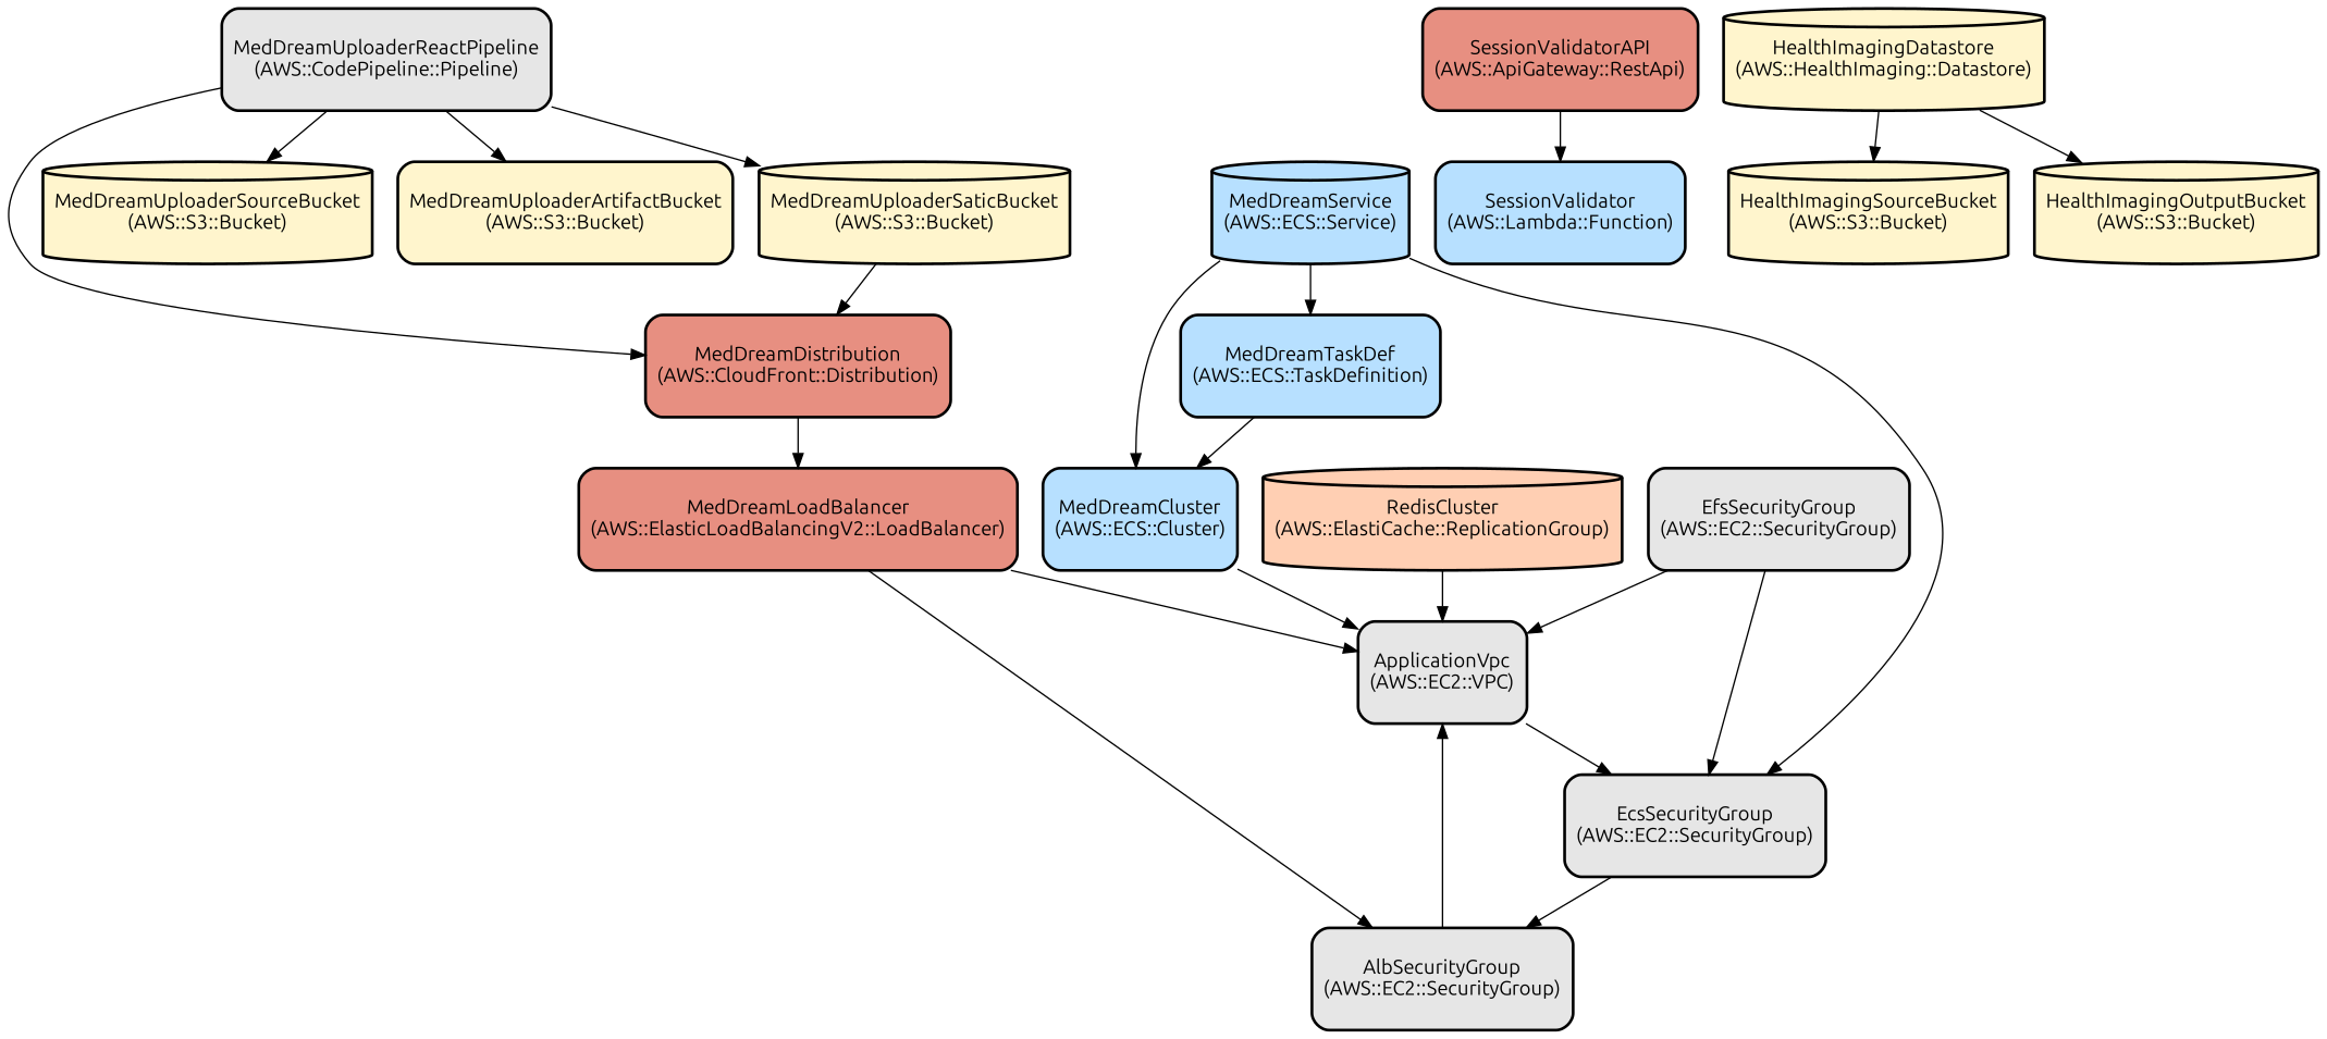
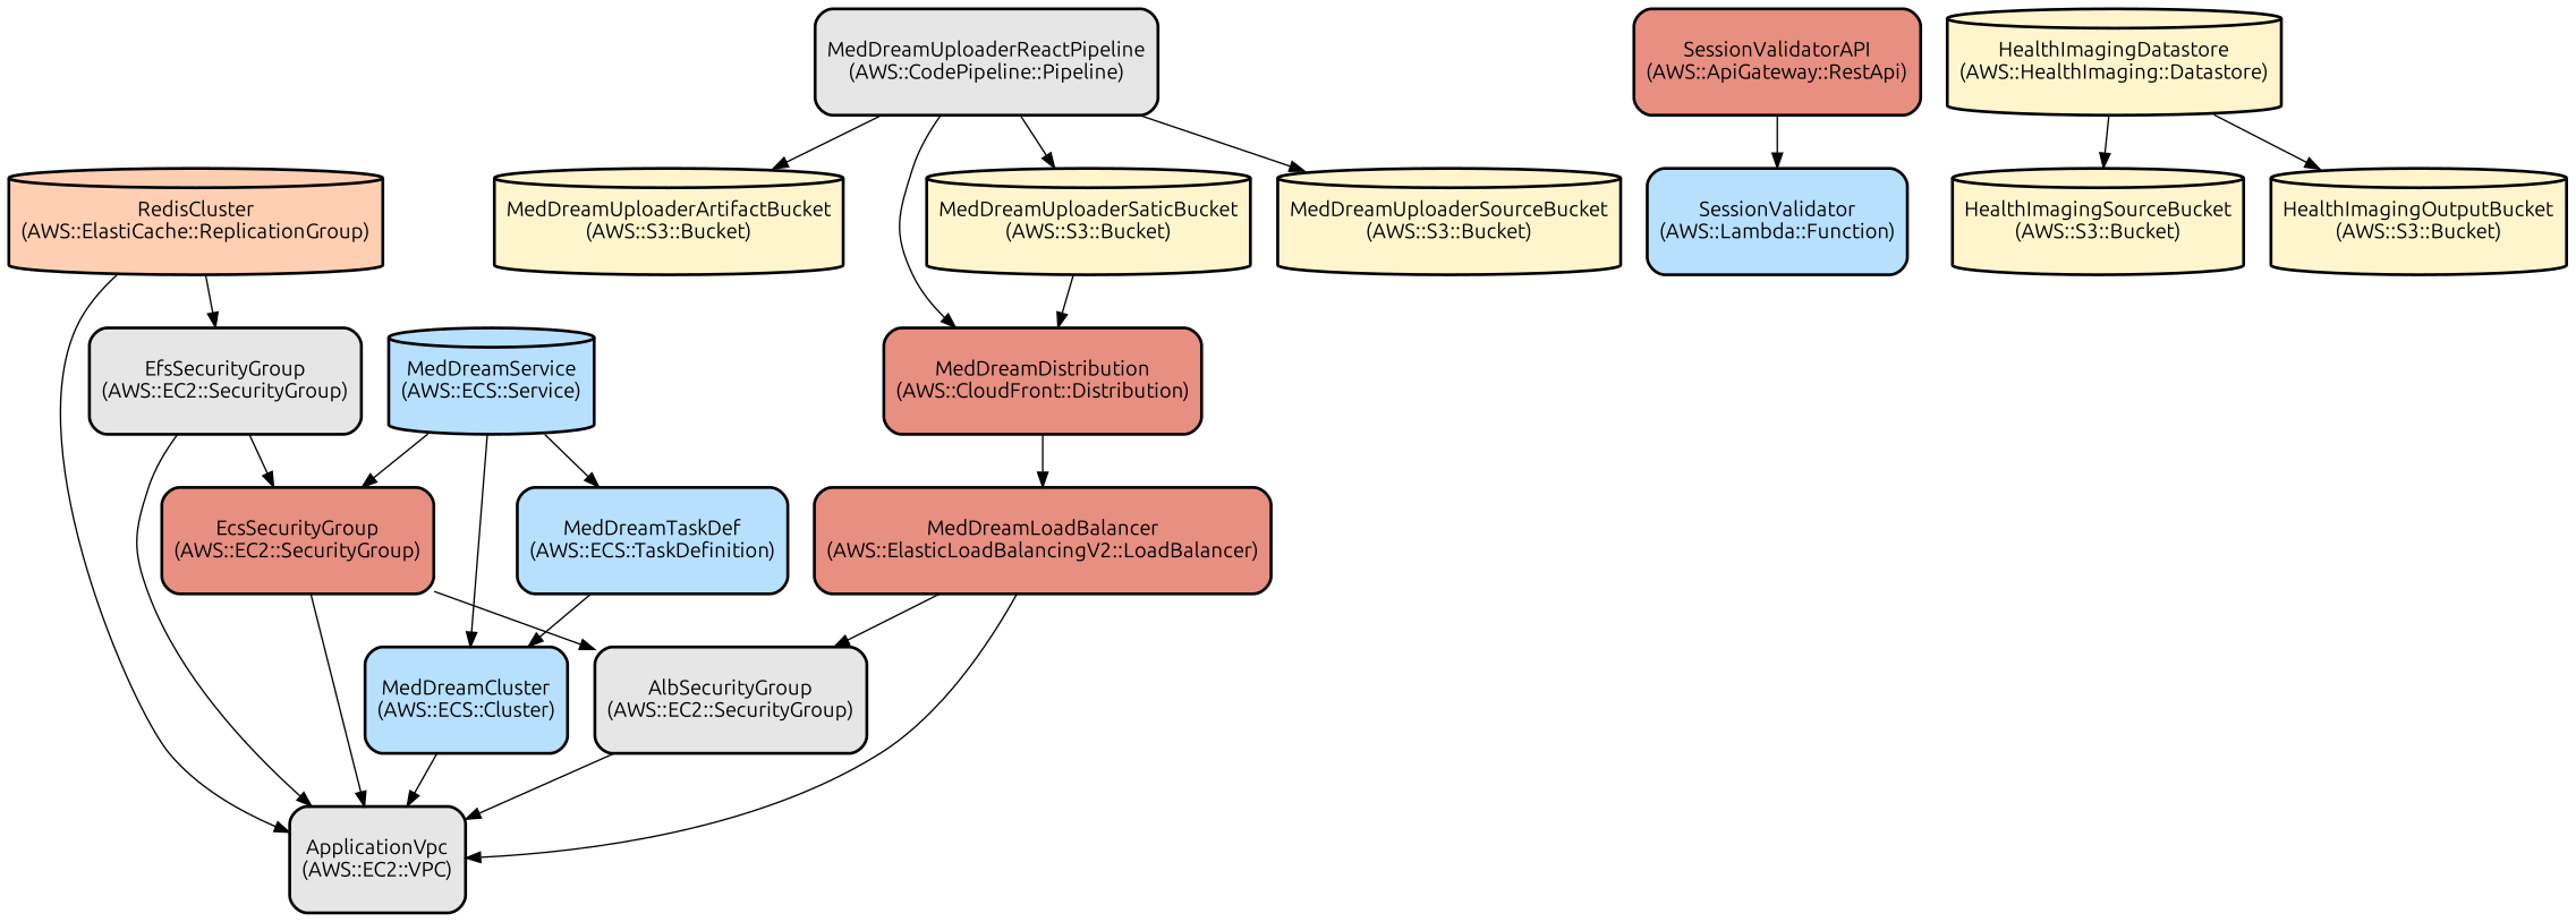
  digraph {
    fontname=Ubuntu
    node [color=black fillcolor="#FFF5CD" fontname=Ubuntu shape=rectangle style="filled,bold,rounded"]
    edge [fontname=Ubuntu]
    n1 [fillcolor="#E6E6E6" height=1 label="ApplicationVpc\n(AWS::EC2::VPC)"]
    n2 [fillcolor="#E6E6E6" height=1 label="AlbSecurityGroup\n(AWS::EC2::SecurityGroup)"]
-   n3 [fillcolor="#E6E6E6" height=1 label="EcsSecurityGroup\n(AWS::EC2::SecurityGroup)"]
+   n3 [fillcolor="#E78F81" height=1 label="EcsSecurityGroup\n(AWS::EC2::SecurityGroup)"]
    n4 [fillcolor="#E6E6E6" height=1 label="EfsSecurityGroup\n(AWS::EC2::SecurityGroup)"]
    n5 [fillcolor="#B7E0FF" height=1 label="MedDreamCluster\n(AWS::ECS::Cluster)"]
    n6 [fillcolor="#B7E0FF" height=1 label="MedDreamTaskDef\n(AWS::ECS::TaskDefinition)"]
    n7 [fillcolor="#B7E0FF" height=1 label="MedDreamService\n(AWS::ECS::Service)" shape=cylinder]
    n8 [fillcolor="#E78F81" height=1 label="MedDreamLoadBalancer\n(AWS::ElasticLoadBalancingV2::LoadBalancer)"]
    n9 [fillcolor="#E78F81" height=1 label="MedDreamDistribution\n(AWS::CloudFront::Distribution)"]
    n10 [height=1 label="MedDreamUploaderSaticBucket\n(AWS::S3::Bucket)" shape=cylinder]
    n11 [fillcolor="#B7E0FF" height=1 label="SessionValidator\n(AWS::Lambda::Function)"]
    n12 [fillcolor="#E78F81" height=1 label="SessionValidatorAPI\n(AWS::ApiGateway::RestApi)"]
    n13 [height=1 label="HealthImagingSourceBucket\n(AWS::S3::Bucket)" shape=cylinder]
    n14 [height=1 label="HealthImagingOutputBucket\n(AWS::S3::Bucket)" shape=cylinder]
    n15 [height=1 label="HealthImagingDatastore\n(AWS::HealthImaging::Datastore)" shape=cylinder]
    n16 [fillcolor="#FFCFB3" height=1 label="RedisCluster\n(AWS::ElastiCache::ReplicationGroup)" shape=cylinder]
    n17 [height=1 label="MedDreamUploaderSourceBucket\n(AWS::S3::Bucket)" shape=cylinder]
-   n18 [height=1 label="MedDreamUploaderArtifactBucket\n(AWS::S3::Bucket)" shape=box]
+   n18 [height=1 label="MedDreamUploaderArtifactBucket\n(AWS::S3::Bucket)" shape=cylinder]
    n19 [fillcolor="#E6E6E6" height=1 label="MedDreamUploaderReactPipeline\n(AWS::CodePipeline::Pipeline)"]
    n2 -> n1
-   n1 -> n3
+   n3 -> n1
    n3 -> n2
    n4 -> n1
    n4 -> n3
    n5 -> n1
    n6 -> n5
    n7 -> n3
    n7 -> n5
    n7 -> n6
    n8 -> n1
    n8 -> n2
    n9 -> n8
    n10 -> n9
    n12 -> n11
    n15 -> n13
    n15 -> n14
    n16 -> n1
+   n16 -> n4
    n19 -> n9
    n19 -> n10
    n19 -> n17
    n19 -> n18
  }
